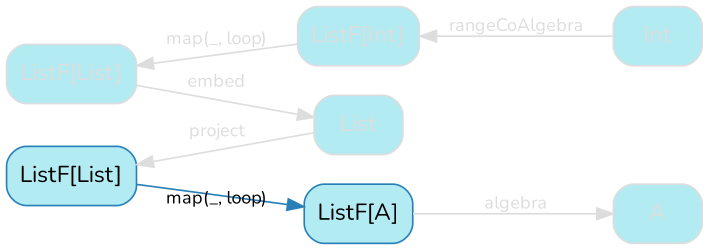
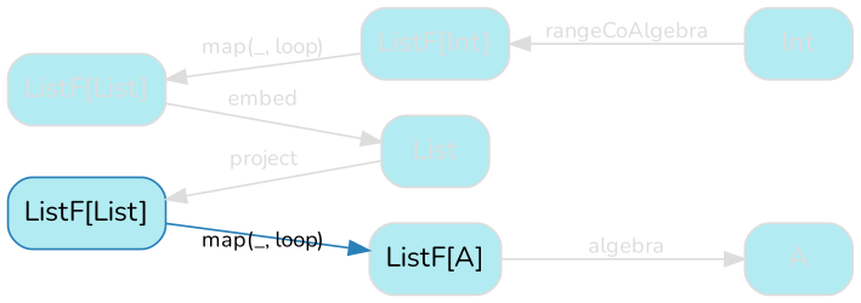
  digraph {
    rank=same
    rankdir=LR
    splines=false
    fontname=Nunito
    node [color="#dddddd" fillcolor="#b2ebf2" fontcolor="#dddddd" fontname=Nunito shape=rectangle style="rounded,filled"]
    edge [color="#dddddd" fontcolor="#dddddd" fontname=Nunito fontsize=11]
    n1 [label="ListF[List]"]
    n2 [color="#2980B9" fontcolor="#000000" label="ListF[List]"]
    n3 [label="ListF[Int]"]
-   n4 [color="#2980B9" fontcolor="#000000" label="ListF[A]"]
+   n4 [fontcolor="#000000" label="ListF[A]"]
    n5 [label=Int]
    n6 [label=A]
    List
    subgraph sub_1 {
      n1
      n2
    }
    subgraph sub_2 {
      n3
      n4
    }
    subgraph sub_3 {
      n5
      n6
    }
    n1 -> List [label=embed]
    n2 -> n4 [color="#2980B9" fontcolor="#000000" label="map(_, loop)"]
    n3 -> n1 [label="map(_, loop)"]
    n4 -> n6 [label=algebra]
    n5 -> n3 [label=rangeCoAlgebra]
    List -> n2 [label=project]
  }
